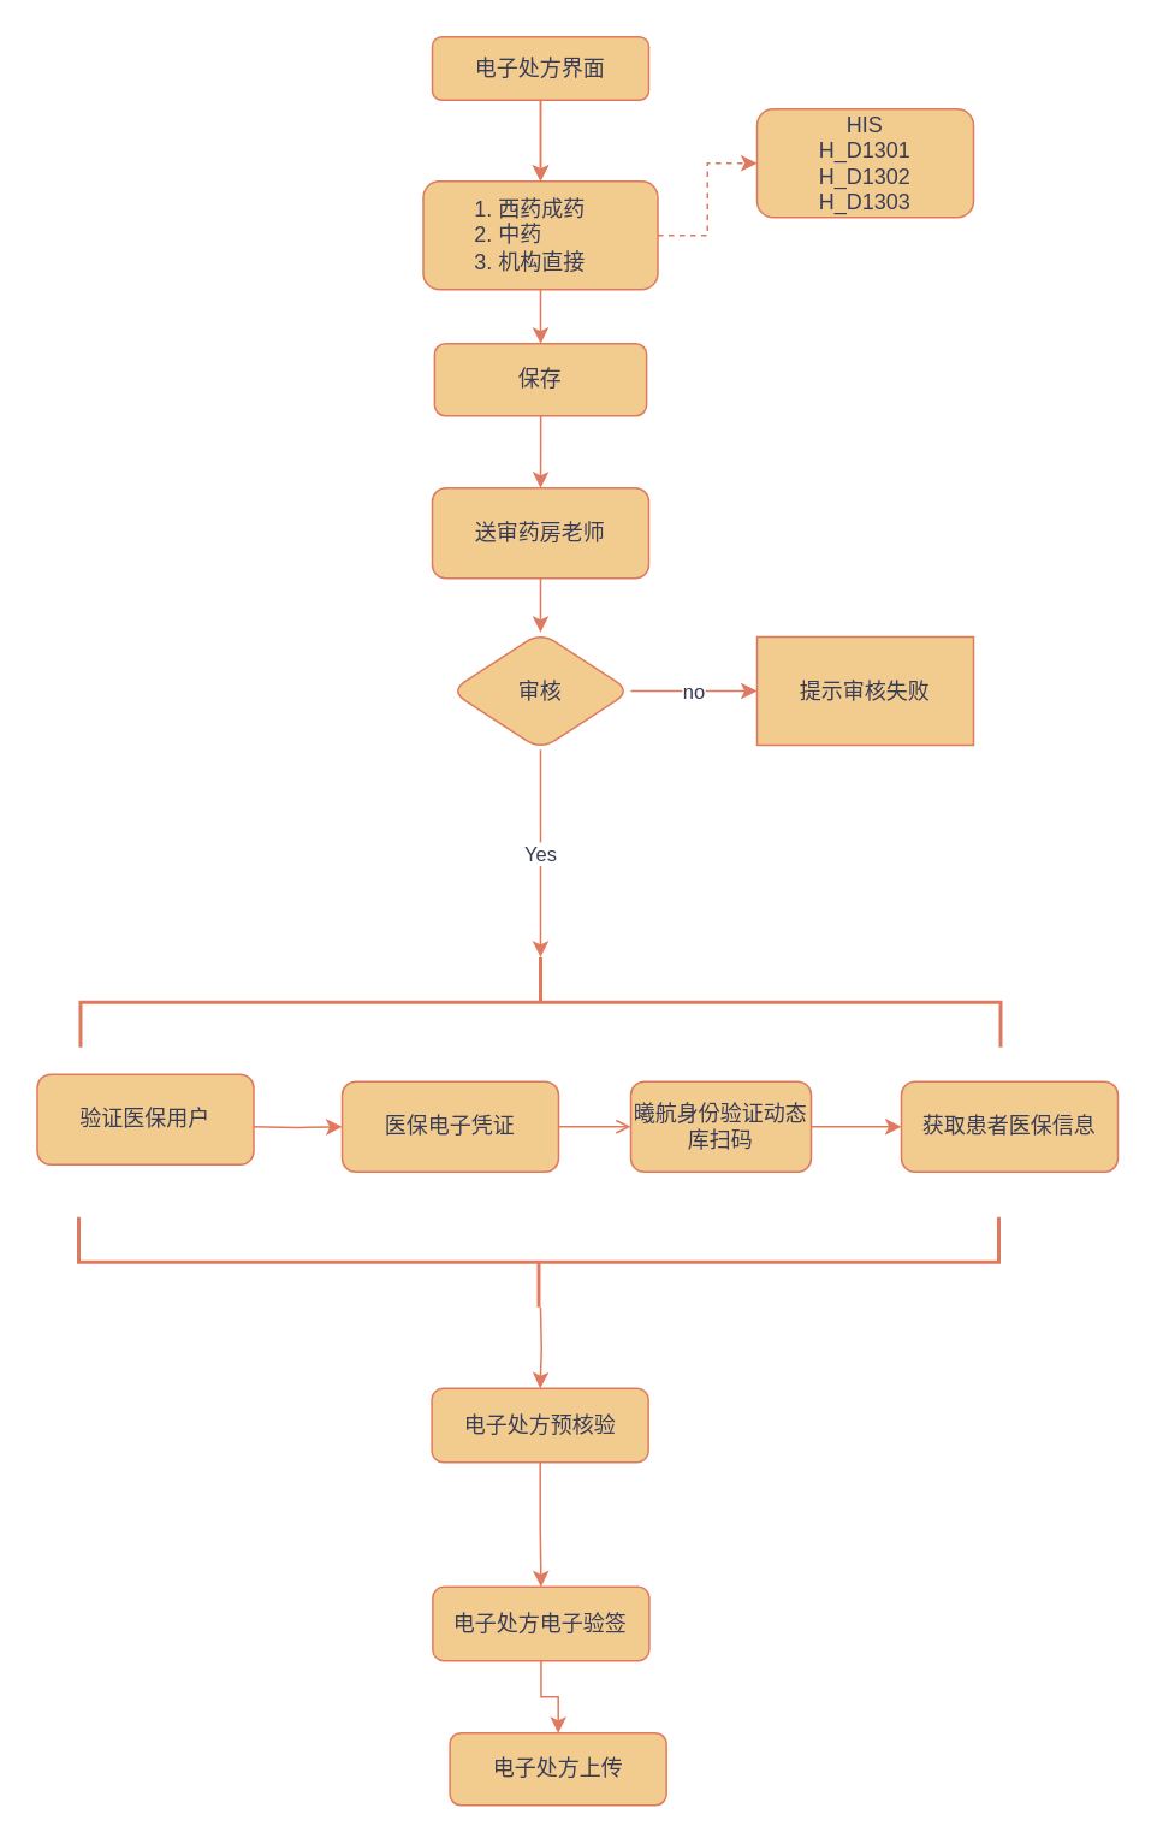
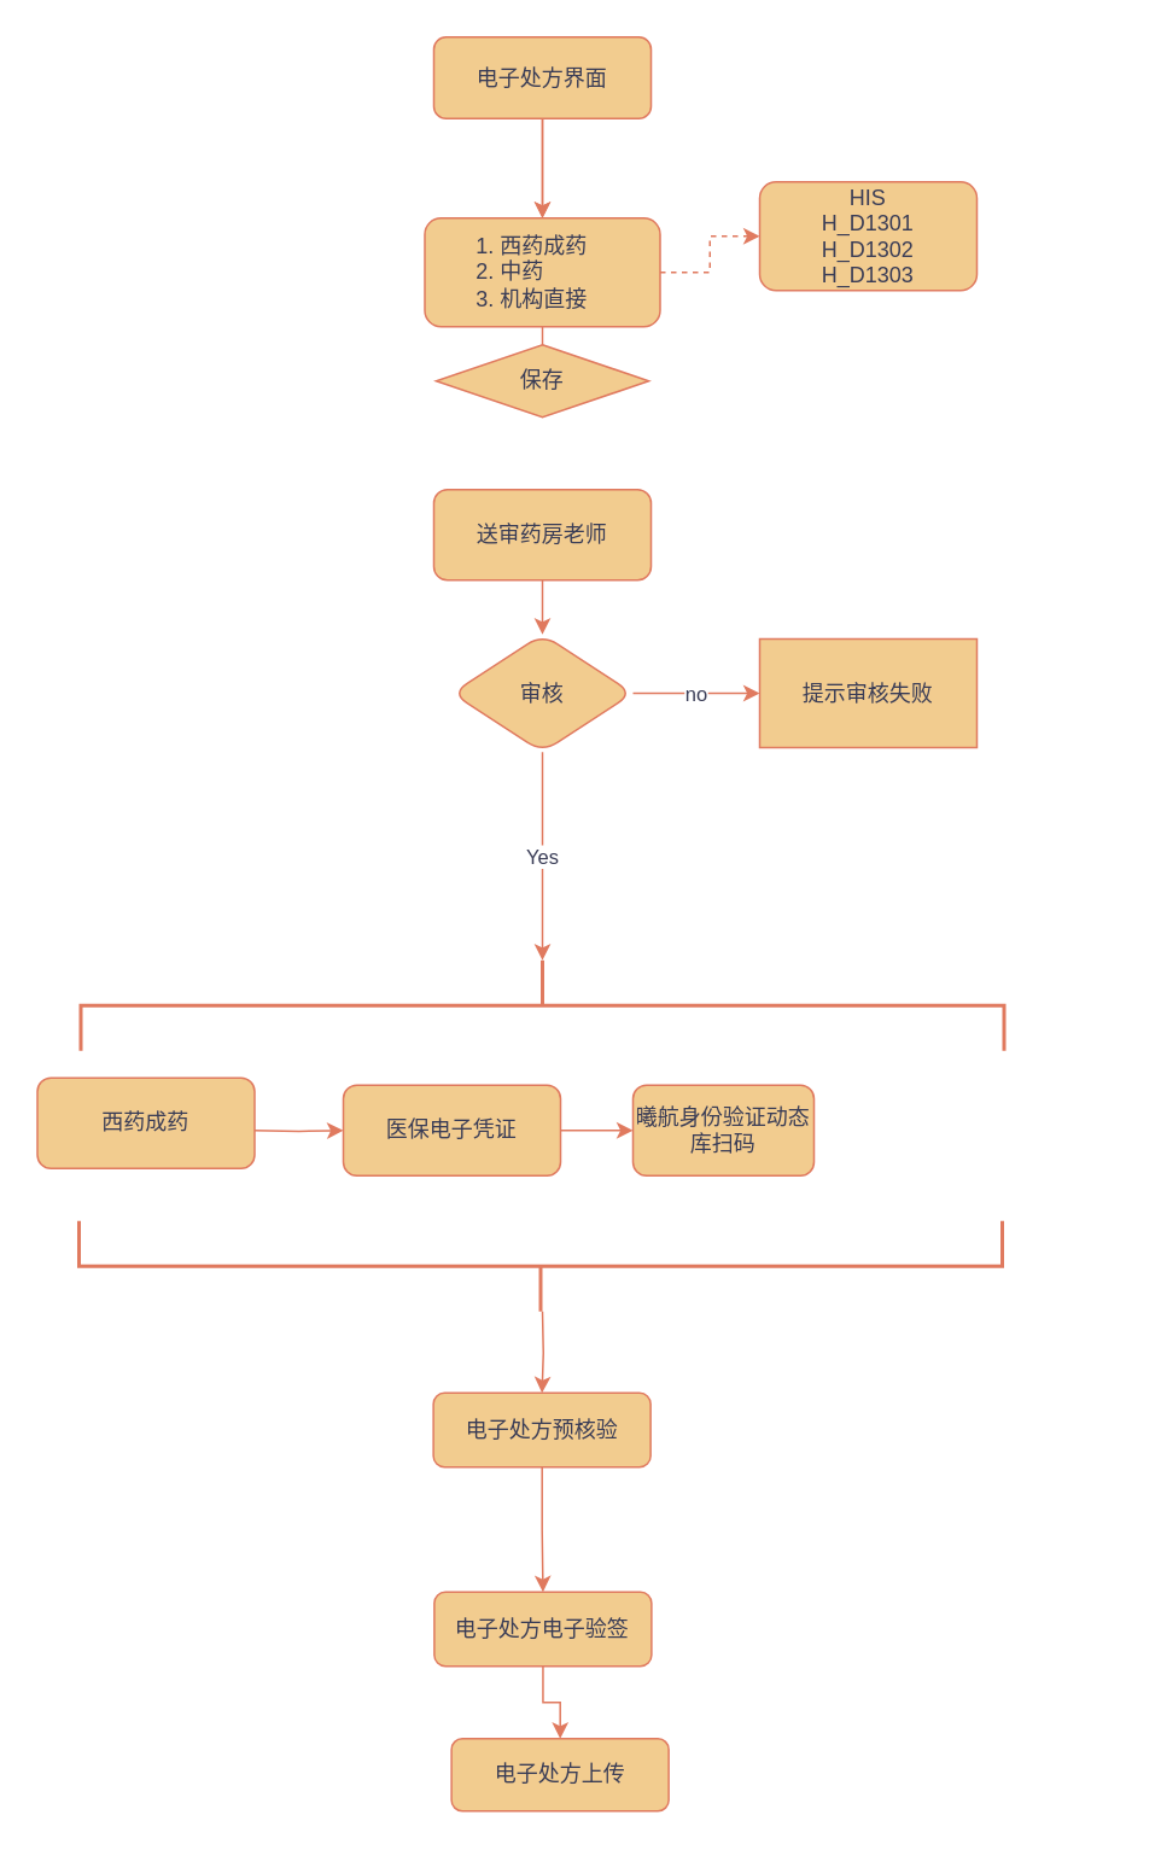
  <mxCell id="0" />
  <mxCell id="1" parent="0" />
  <mxCell id="2" value="" style="edgeStyle=orthogonalEdgeStyle;rounded=0;orthogonalLoop=1;jettySize=auto;html=1;labelBackgroundColor=none;strokeColor=#E07A5F;fontColor=default;" edge="1" parent="1" target="27"><mxGeometry relative="1" as="geometry"><mxPoint x="139" y="624" as="sourcePoint" /></mxGeometry></mxCell>
- <mxCell id="3" value="验证医保用户" style="rounded=1;whiteSpace=wrap;html=1;labelBackgroundColor=none;fillColor=#F2CC8F;strokeColor=#E07A5F;fontColor=#393C56;" vertex="1" parent="1"><mxGeometry x="20" y="595" width="120" height="50" as="geometry" /></mxCell>
- <mxCell id="4" value="" style="edgeStyle=orthogonalEdgeStyle;rounded=0;orthogonalLoop=1;jettySize=auto;html=1;labelBackgroundColor=none;strokeColor=#E07A5F;fontColor=default;endArrow=open;" edge="1" parent="1" source="27" target="6"><mxGeometry relative="1" as="geometry" /></mxCell>
- <mxCell id="5" value="" style="edgeStyle=orthogonalEdgeStyle;rounded=0;orthogonalLoop=1;jettySize=auto;html=1;labelBackgroundColor=none;strokeColor=#E07A5F;fontColor=default;" edge="1" parent="1" source="6" target="7"><mxGeometry relative="1" as="geometry" /></mxCell>
+ <mxCell id="3" value="西药成药" style="rounded=1;whiteSpace=wrap;html=1;labelBackgroundColor=none;fillColor=#F2CC8F;strokeColor=#E07A5F;fontColor=#393C56;" vertex="1" parent="1"><mxGeometry x="20" y="595" width="120" height="50" as="geometry" /></mxCell>
+ <mxCell id="4" value="" style="edgeStyle=orthogonalEdgeStyle;rounded=0;orthogonalLoop=1;jettySize=auto;html=1;labelBackgroundColor=none;strokeColor=#E07A5F;fontColor=default;" edge="1" parent="1" source="27" target="6"><mxGeometry relative="1" as="geometry" /></mxCell>
  <mxCell id="6" value="曦航身份验证动态库扫码" style="whiteSpace=wrap;html=1;rounded=1;fillColor=#F2CC8F;strokeColor=#E07A5F;labelBackgroundColor=none;fontColor=#393C56;" vertex="1" parent="1"><mxGeometry x="349" y="599" width="100" height="50" as="geometry" /></mxCell>
- <mxCell id="7" value="获取患者医保信息" style="whiteSpace=wrap;html=1;rounded=1;labelBackgroundColor=none;fillColor=#F2CC8F;strokeColor=#E07A5F;fontColor=#393C56;" vertex="1" parent="1"><mxGeometry x="499" y="599" width="120" height="50" as="geometry" /></mxCell>
  <mxCell id="8" value="" style="edgeStyle=orthogonalEdgeStyle;rounded=0;orthogonalLoop=1;jettySize=auto;html=1;labelBackgroundColor=none;strokeColor=#E07A5F;fontColor=default;" edge="1" parent="1" source="10" target="13"><mxGeometry relative="1" as="geometry" /></mxCell>
  <mxCell id="9" value="" style="edgeStyle=orthogonalEdgeStyle;rounded=0;orthogonalLoop=1;jettySize=auto;html=1;labelBackgroundColor=none;strokeColor=#E07A5F;fontColor=default;" edge="1" parent="1" source="10" target="13"><mxGeometry relative="1" as="geometry" /></mxCell>
- <mxCell id="10" value="电子处方界面" style="whiteSpace=wrap;html=1;rounded=1;glass=0;strokeWidth=1;shadow=0;labelBackgroundColor=none;fillColor=#F2CC8F;strokeColor=#E07A5F;fontColor=#393C56;" vertex="1" parent="1"><mxGeometry x="239" y="20" width="120" height="35" as="geometry" /></mxCell>
+ <mxCell id="10" value="电子处方界面" style="whiteSpace=wrap;html=1;rounded=1;glass=0;strokeWidth=1;shadow=0;labelBackgroundColor=none;fillColor=#F2CC8F;strokeColor=#E07A5F;fontColor=#393C56;" vertex="1" parent="1"><mxGeometry x="239" y="20" width="120" height="45" as="geometry" /></mxCell>
  <mxCell id="11" value="" style="edgeStyle=orthogonalEdgeStyle;rounded=0;orthogonalLoop=1;jettySize=auto;html=1;labelBackgroundColor=none;strokeColor=#E07A5F;fontColor=default;" edge="1" parent="1" source="13" target="15"><mxGeometry relative="1" as="geometry" /></mxCell>
  <mxCell id="12" value="" style="edgeStyle=orthogonalEdgeStyle;rounded=0;orthogonalLoop=1;jettySize=auto;html=1;labelBackgroundColor=none;strokeColor=#E07A5F;fontColor=default;dashed=1;" edge="1" parent="1" source="13" target="18"><mxGeometry relative="1" as="geometry" /></mxCell>
- <mxCell id="13" value="&lt;ol&gt;&lt;li&gt;西药成药&lt;/li&gt;&lt;li&gt;中药&lt;/li&gt;&lt;li style=&quot;&quot;&gt;机构直接&lt;/li&gt;&lt;/ol&gt;" style="whiteSpace=wrap;html=1;rounded=1;glass=0;strokeWidth=1;shadow=0;align=left;labelBackgroundColor=none;fillColor=#F2CC8F;strokeColor=#E07A5F;fontColor=#393C56;" vertex="1" parent="1"><mxGeometry x="234" y="100" width="130" height="60" as="geometry" /></mxCell>
- <mxCell id="14" value="" style="edgeStyle=orthogonalEdgeStyle;rounded=0;orthogonalLoop=1;jettySize=auto;html=1;labelBackgroundColor=none;strokeColor=#E07A5F;fontColor=default;" edge="1" parent="1" source="15" target="17"><mxGeometry relative="1" as="geometry" /></mxCell>
- <mxCell id="15" value="保存" style="whiteSpace=wrap;html=1;align=center;rounded=1;glass=0;strokeWidth=1;shadow=0;labelBackgroundColor=none;fillColor=#F2CC8F;strokeColor=#E07A5F;fontColor=#393C56;" vertex="1" parent="1"><mxGeometry x="240.25" y="190" width="117.5" height="40" as="geometry" /></mxCell>
+ <mxCell id="13" value="&lt;ol&gt;&lt;li&gt;西药成药&lt;/li&gt;&lt;li&gt;中药&lt;/li&gt;&lt;li style=&quot;&quot;&gt;机构直接&lt;/li&gt;&lt;/ol&gt;" style="whiteSpace=wrap;html=1;rounded=1;glass=0;strokeWidth=1;shadow=0;align=left;labelBackgroundColor=none;fillColor=#F2CC8F;strokeColor=#E07A5F;fontColor=#393C56;" vertex="1" parent="1"><mxGeometry x="234" y="120" width="130" height="60" as="geometry" /></mxCell>
+ <mxCell id="15" value="保存" style="rhombus;whiteSpace=wrap;html=1;align=center;glass=0;strokeWidth=1;shadow=0;labelBackgroundColor=none;fillColor=#F2CC8F;strokeColor=#E07A5F;fontColor=#393C56;" vertex="1" parent="1"><mxGeometry x="240.25" y="190" width="117.5" height="40" as="geometry" /></mxCell>
  <mxCell id="16" value="" style="edgeStyle=orthogonalEdgeStyle;rounded=0;orthogonalLoop=1;jettySize=auto;html=1;labelBackgroundColor=none;strokeColor=#E07A5F;fontColor=default;" edge="1" parent="1" source="17" target="21"><mxGeometry relative="1" as="geometry" /></mxCell>
  <mxCell id="17" value="送审药房老师" style="whiteSpace=wrap;html=1;rounded=1;glass=0;strokeWidth=1;shadow=0;labelBackgroundColor=none;fillColor=#F2CC8F;strokeColor=#E07A5F;fontColor=#393C56;" vertex="1" parent="1"><mxGeometry x="239" y="270" width="120" height="50" as="geometry" /></mxCell>
- <mxCell id="18" value="HIS &lt;br&gt;H_D1301&lt;br&gt;H_D1302&lt;br&gt;H_D1303" style="whiteSpace=wrap;html=1;align=center;rounded=1;glass=0;strokeWidth=1;shadow=0;fillColor=#F2CC8F;strokeColor=#E07A5F;labelBackgroundColor=none;fontColor=#393C56;" vertex="1" parent="1"><mxGeometry x="419" y="60" width="120" height="60" as="geometry" /></mxCell>
+ <mxCell id="18" value="HIS &lt;br&gt;H_D1301&lt;br&gt;H_D1302&lt;br&gt;H_D1303" style="whiteSpace=wrap;html=1;align=center;rounded=1;glass=0;strokeWidth=1;shadow=0;fillColor=#F2CC8F;strokeColor=#E07A5F;labelBackgroundColor=none;fontColor=#393C56;" vertex="1" parent="1"><mxGeometry x="419" y="100" width="120" height="60" as="geometry" /></mxCell>
  <mxCell id="19" value="no" style="edgeStyle=orthogonalEdgeStyle;rounded=0;orthogonalLoop=1;jettySize=auto;html=1;strokeColor=#E07A5F;fontColor=#393C56;fillColor=#F2CC8F;entryX=0;entryY=0.5;entryDx=0;entryDy=0;" edge="1" parent="1" source="21" target="26"><mxGeometry relative="1" as="geometry"><mxPoint x="409" y="350" as="targetPoint" /></mxGeometry></mxCell>
  <mxCell id="20" value="Yes" style="edgeStyle=orthogonalEdgeStyle;rounded=0;orthogonalLoop=1;jettySize=auto;html=1;exitX=0.5;exitY=1;exitDx=0;exitDy=0;entryX=0;entryY=0.5;entryDx=0;entryDy=0;entryPerimeter=0;strokeColor=#E07A5F;fontColor=#393C56;fillColor=#F2CC8F;" edge="1" parent="1" source="21" target="28"><mxGeometry relative="1" as="geometry"><mxPoint x="299" y="440" as="targetPoint" /></mxGeometry></mxCell>
  <mxCell id="21" value="审核" style="rhombus;whiteSpace=wrap;html=1;rounded=1;glass=0;strokeWidth=1;shadow=0;labelBackgroundColor=none;fillColor=#F2CC8F;strokeColor=#E07A5F;fontColor=#393C56;" vertex="1" parent="1"><mxGeometry x="249" y="350" width="100" height="65" as="geometry" /></mxCell>
  <mxCell id="22" value="" style="edgeStyle=orthogonalEdgeStyle;rounded=0;orthogonalLoop=1;jettySize=auto;html=1;labelBackgroundColor=none;strokeColor=#E07A5F;fontColor=default;" edge="1" parent="1" source="23" target="25"><mxGeometry relative="1" as="geometry" /></mxCell>
  <mxCell id="23" value="电子处方预核验" style="whiteSpace=wrap;html=1;rounded=1;glass=0;strokeWidth=1;shadow=0;labelBackgroundColor=none;fillColor=#F2CC8F;strokeColor=#E07A5F;fontColor=#393C56;" vertex="1" parent="1"><mxGeometry x="238.75" y="769" width="120" height="41" as="geometry" /></mxCell>
  <mxCell id="24" value="" style="edgeStyle=orthogonalEdgeStyle;rounded=0;orthogonalLoop=1;jettySize=auto;html=1;strokeColor=#E07A5F;fontColor=#393C56;fillColor=#F2CC8F;" edge="1" parent="1" source="25" target="31"><mxGeometry relative="1" as="geometry" /></mxCell>
  <mxCell id="25" value="电子处方电子验签" style="whiteSpace=wrap;html=1;rounded=1;glass=0;strokeWidth=1;shadow=0;labelBackgroundColor=none;fillColor=#F2CC8F;strokeColor=#E07A5F;fontColor=#393C56;" vertex="1" parent="1"><mxGeometry x="239.25" y="879" width="120" height="41" as="geometry" /></mxCell>
  <mxCell id="26" value="提示审核失败" style="whiteSpace=wrap;html=1;strokeColor=#E07A5F;fontColor=#393C56;fillColor=#F2CC8F;rounded=0;" vertex="1" parent="1"><mxGeometry x="419" y="352.5" width="120" height="60" as="geometry" /></mxCell>
  <mxCell id="27" value="医保电子凭证" style="whiteSpace=wrap;html=1;rounded=1;labelBackgroundColor=none;fillColor=#F2CC8F;strokeColor=#E07A5F;fontColor=#393C56;" vertex="1" parent="1"><mxGeometry x="189" y="599" width="120" height="50" as="geometry" /></mxCell>
  <mxCell id="28" value="" style="strokeWidth=2;html=1;shape=mxgraph.flowchart.annotation_2;align=left;labelPosition=right;pointerEvents=1;strokeColor=#E07A5F;fontColor=#393C56;fillColor=#F2CC8F;rotation=90;" vertex="1" parent="1"><mxGeometry x="274" y="300" width="50" height="510" as="geometry" /></mxCell>
  <mxCell id="29" style="edgeStyle=orthogonalEdgeStyle;rounded=0;orthogonalLoop=1;jettySize=auto;html=1;exitX=0;exitY=0.5;exitDx=0;exitDy=0;exitPerimeter=0;entryX=0.5;entryY=0;entryDx=0;entryDy=0;strokeColor=#E07A5F;fontColor=#393C56;fillColor=#F2CC8F;" edge="1" parent="1" target="23"><mxGeometry relative="1" as="geometry"><mxPoint x="299" y="724" as="sourcePoint" /></mxGeometry></mxCell>
  <mxCell id="30" value="" style="strokeWidth=2;html=1;shape=mxgraph.flowchart.annotation_2;align=left;labelPosition=right;pointerEvents=1;strokeColor=#E07A5F;fontColor=#393C56;fillColor=#F2CC8F;rotation=-90;" vertex="1" parent="1"><mxGeometry x="273" y="444" width="50" height="510" as="geometry" /></mxCell>
  <mxCell id="31" value="电子处方上传" style="whiteSpace=wrap;html=1;fillColor=#F2CC8F;strokeColor=#E07A5F;fontColor=#393C56;rounded=1;glass=0;strokeWidth=1;shadow=0;labelBackgroundColor=none;" vertex="1" parent="1"><mxGeometry x="248.75" y="960" width="120" height="40" as="geometry" /></mxCell>
